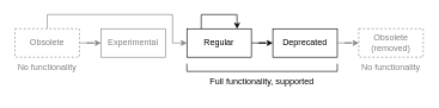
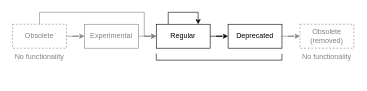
  <mxCell id="0" />
  <mxCell id="1" parent="0" />
  <mxCell id="2" style="edgeStyle=orthogonalEdgeStyle;rounded=0;orthogonalLoop=1;jettySize=auto;html=1;entryX=0;entryY=0.5;entryDx=0;entryDy=0;strokeColor=#828282;" edge="1" parent="1" source="4" target="6"><mxGeometry relative="1" as="geometry" /></mxCell>
  <mxCell id="3" style="edgeStyle=orthogonalEdgeStyle;rounded=0;orthogonalLoop=1;jettySize=auto;html=1;entryX=0;entryY=0.5;entryDx=0;entryDy=0;fontColor=#828282;strokeColor=#828282;" edge="1" parent="1" source="4" target="8"><mxGeometry relative="1" as="geometry"><Array as="points"><mxPoint x="65" y="20" /><mxPoint x="240" y="20" /><mxPoint x="240" y="60" /></Array></mxGeometry></mxCell>
  <mxCell id="4" value="&lt;font color=&quot;#828282&quot;&gt;Obsolete&lt;/font&gt;" style="rounded=0;whiteSpace=wrap;html=1;dashed=1;strokeColor=#828282;" vertex="1" parent="1"><mxGeometry x="20" y="40" width="90" height="40" as="geometry" /></mxCell>
+ <mxCell id="5" style="edgeStyle=orthogonalEdgeStyle;rounded=0;orthogonalLoop=1;jettySize=auto;html=1;entryX=0;entryY=0.5;entryDx=0;entryDy=0;fontColor=#828282;strokeColor=#828282;" edge="1" parent="1" source="6" target="8"><mxGeometry relative="1" as="geometry" /></mxCell>
  <mxCell id="6" value="&lt;font color=&quot;#828282&quot;&gt;Experimental&lt;/font&gt;" style="rounded=0;whiteSpace=wrap;html=1;fillColor=#ffffff;strokeColor=#828282;" vertex="1" parent="1"><mxGeometry x="140" y="40" width="90" height="40" as="geometry" /></mxCell>
  <mxCell id="7" style="edgeStyle=orthogonalEdgeStyle;rounded=0;orthogonalLoop=1;jettySize=auto;html=1;entryX=0;entryY=0.5;entryDx=0;entryDy=0;" edge="1" parent="1" source="8" target="10"><mxGeometry relative="1" as="geometry" /></mxCell>
  <mxCell id="8" value="Regular" style="rounded=0;whiteSpace=wrap;html=1;strokeColor=#000000;fillColor=#ffffff;" vertex="1" parent="1"><mxGeometry x="260" y="40" width="90" height="40" as="geometry" /></mxCell>
  <mxCell id="9" style="edgeStyle=orthogonalEdgeStyle;rounded=0;orthogonalLoop=1;jettySize=auto;html=1;entryX=0;entryY=0.5;entryDx=0;entryDy=0;fontColor=#828282;strokeColor=#828282;" edge="1" parent="1" source="10" target="11"><mxGeometry relative="1" as="geometry" /></mxCell>
  <mxCell id="10" value="Deprecated" style="rounded=0;whiteSpace=wrap;html=1;strokeColor=#000000;fillColor=#ffffff;" vertex="1" parent="1"><mxGeometry x="380" y="40" width="90" height="40" as="geometry" /></mxCell>
  <mxCell id="11" value="&lt;font color=&quot;#828282&quot;&gt;Obsolete&lt;br&gt;(removed)&lt;br&gt;&lt;/font&gt;" style="rounded=0;whiteSpace=wrap;html=1;fillColor=#ffffff;strokeColor=#828282;dashed=1;" vertex="1" parent="1"><mxGeometry x="500" y="40" width="90" height="40" as="geometry" /></mxCell>
  <mxCell id="12" value="" style="shape=partialRectangle;whiteSpace=wrap;html=1;bottom=1;right=1;left=1;top=0;fillColor=none;routingCenterX=-0.5;" vertex="1" parent="1"><mxGeometry x="260" y="90" width="210" height="10" as="geometry" /></mxCell>
- <mxCell id="13" value="Full functionality, supported" style="text;html=1;strokeColor=none;fillColor=none;align=center;verticalAlign=top;whiteSpace=wrap;rounded=0;" vertex="1" parent="1"><mxGeometry x="275" y="100" width="180" height="30" as="geometry" /></mxCell>
  <mxCell id="14" value="&lt;font color=&quot;#828282&quot;&gt;No functionality&lt;/font&gt;" style="text;html=1;strokeColor=none;fillColor=none;align=center;verticalAlign=top;whiteSpace=wrap;rounded=0;" vertex="1" parent="1"><mxGeometry x="20" y="80" width="90" height="30" as="geometry" /></mxCell>
  <mxCell id="15" value="&lt;font color=&quot;#828282&quot;&gt;No functionality&lt;/font&gt;" style="text;html=1;strokeColor=none;fillColor=none;align=center;verticalAlign=top;whiteSpace=wrap;rounded=0;" vertex="1" parent="1"><mxGeometry x="500" y="80" width="90" height="30" as="geometry" /></mxCell>
  <mxCell id="16" style="edgeStyle=orthogonalEdgeStyle;rounded=0;orthogonalLoop=1;jettySize=auto;html=1;strokeColor=#000000;" edge="1" parent="1" source="8" target="8"><mxGeometry relative="1" as="geometry"><Array as="points"><mxPoint x="280" y="20" /></Array></mxGeometry></mxCell>
